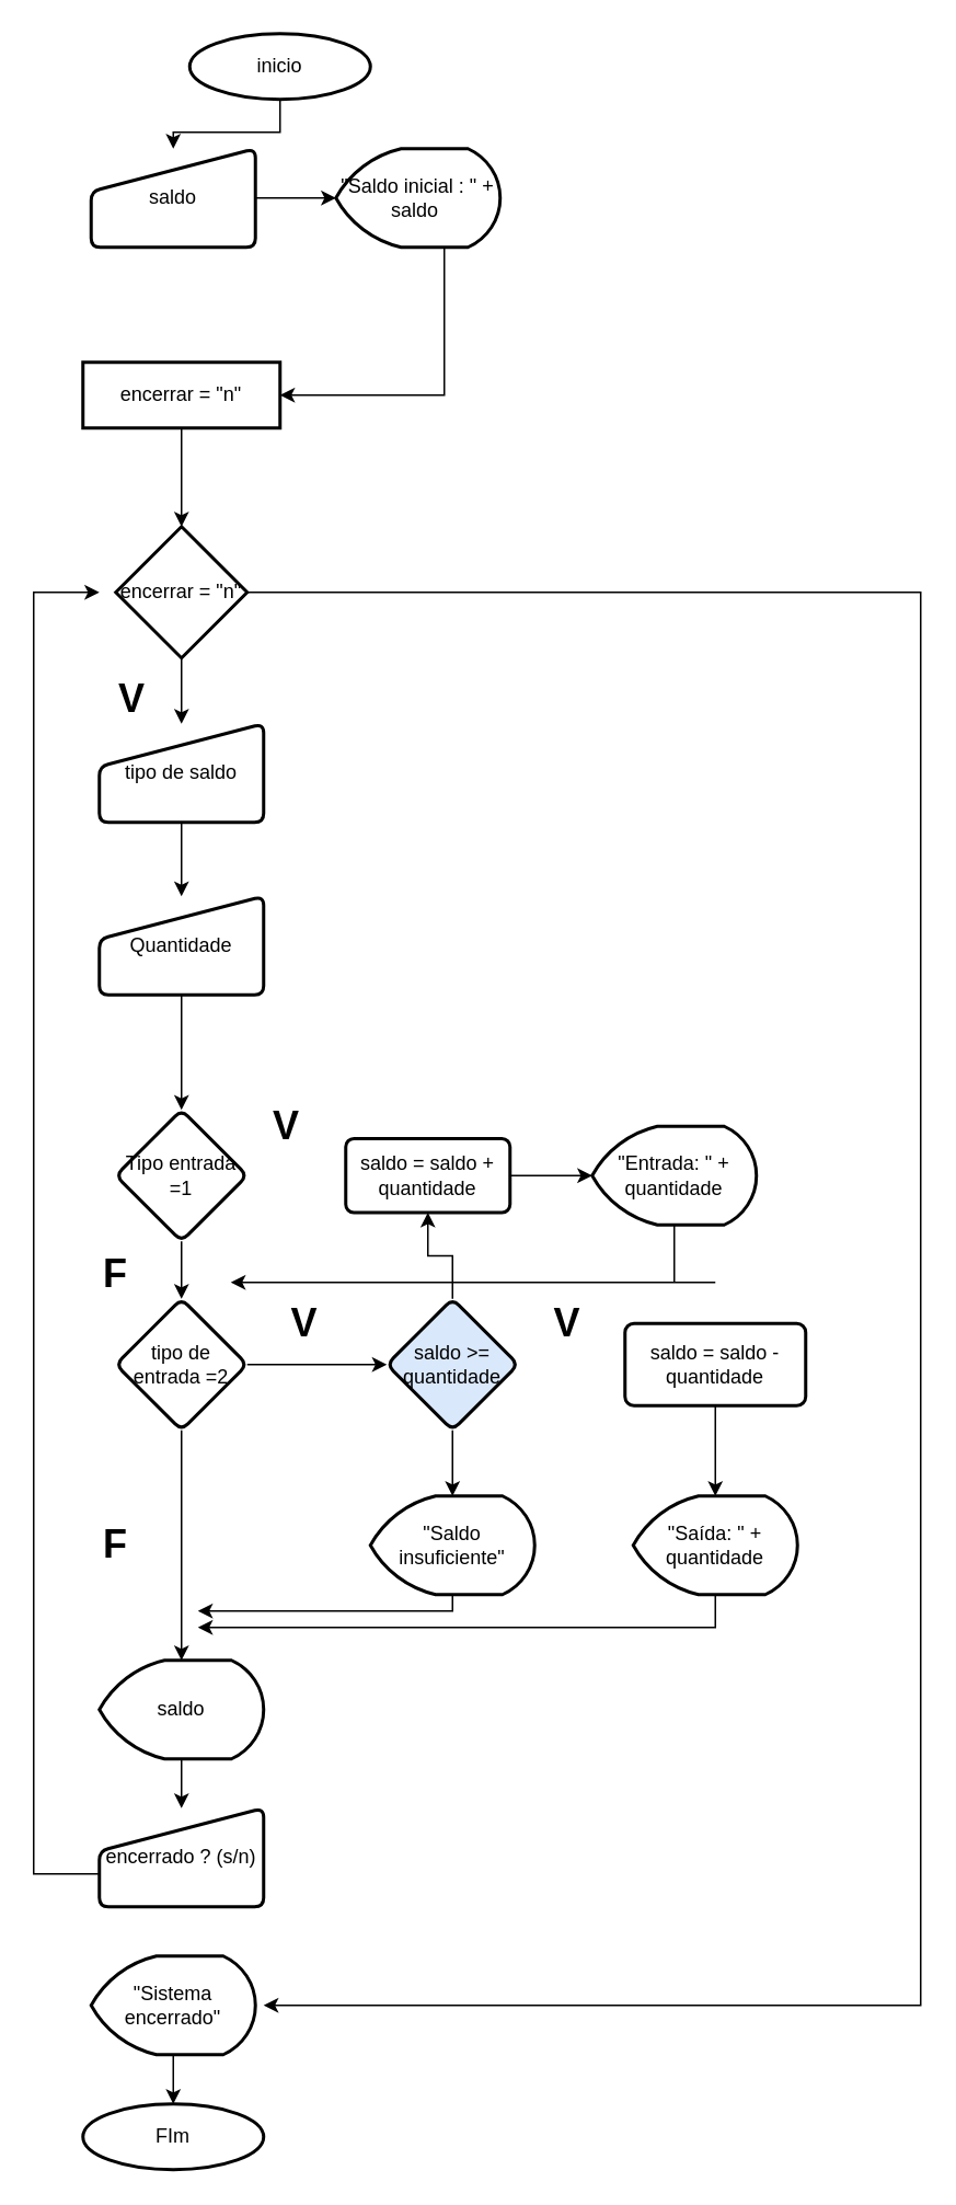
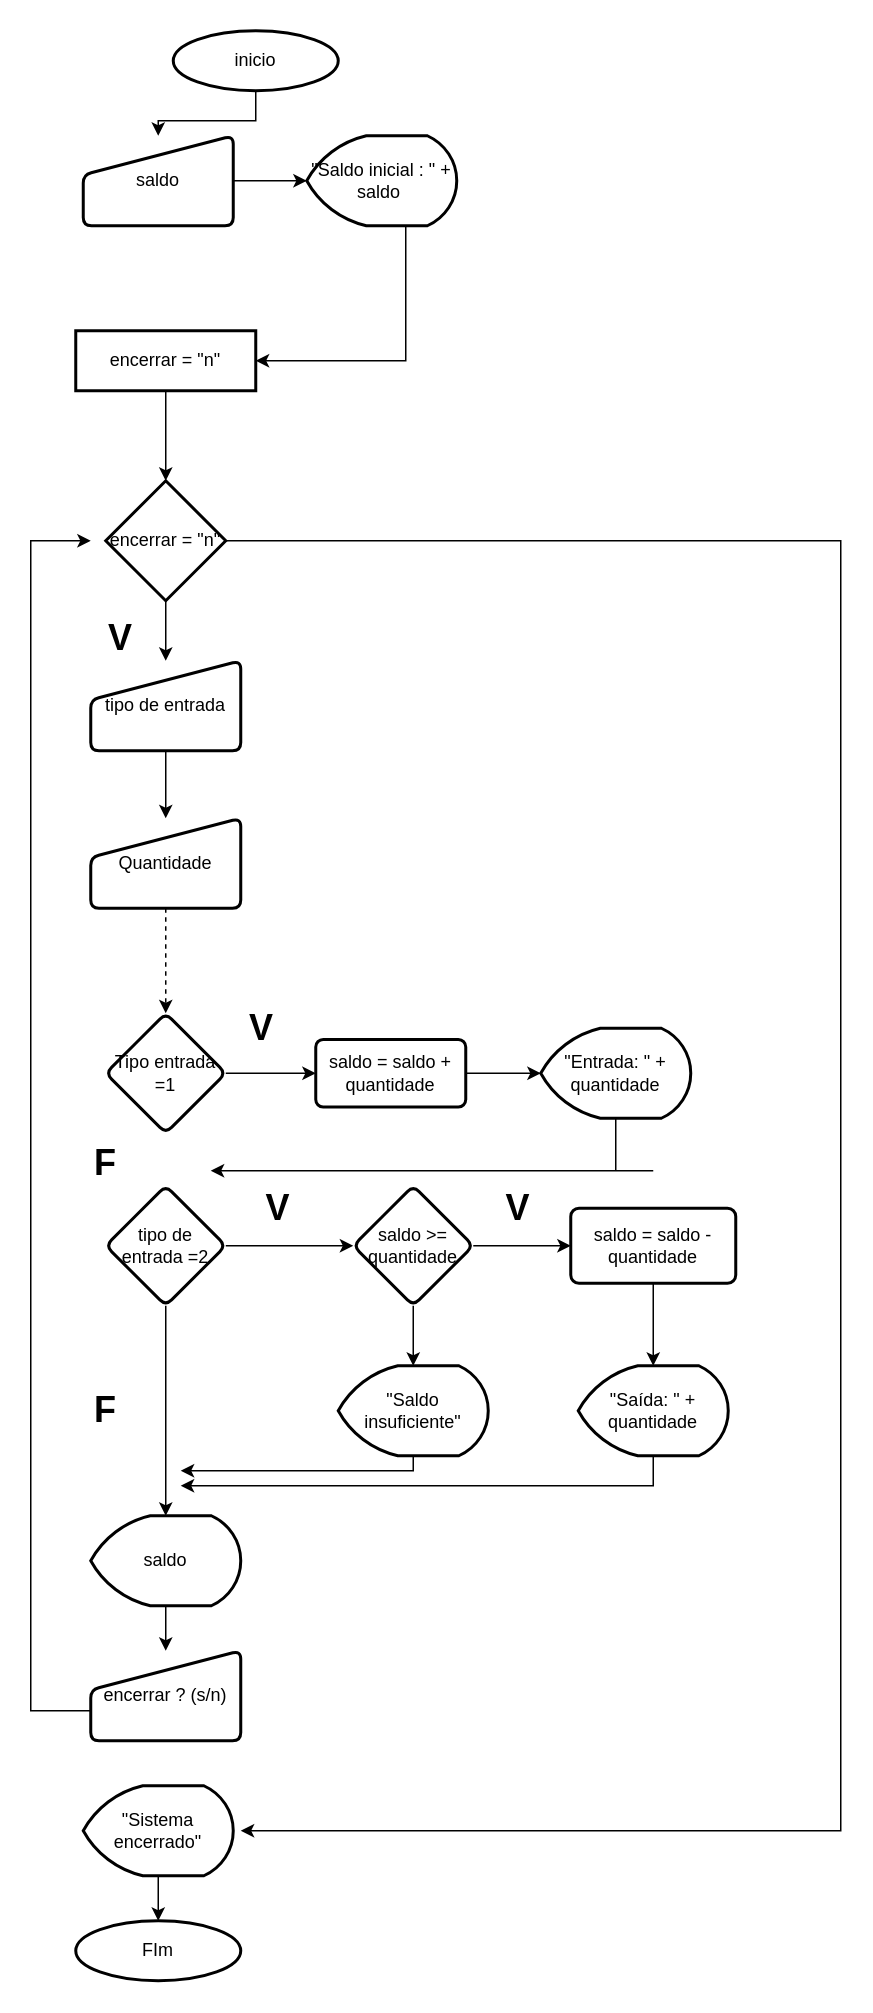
  <mxCell id="0" />
  <mxCell id="1" parent="0" />
  <mxCell id="2" value="" style="edgeStyle=orthogonalEdgeStyle;rounded=0;orthogonalLoop=1;jettySize=auto;html=1;" edge="1" parent="1" source="3" target="5"><mxGeometry relative="1" as="geometry" /></mxCell>
  <mxCell id="3" value="inicio" style="strokeWidth=2;html=1;shape=mxgraph.flowchart.start_1;whiteSpace=wrap;" vertex="1" parent="1"><mxGeometry x="115" y="20" width="110" height="40" as="geometry" /></mxCell>
  <mxCell id="4" value="" style="edgeStyle=orthogonalEdgeStyle;rounded=0;orthogonalLoop=1;jettySize=auto;html=1;" edge="1" parent="1" source="5" target="7"><mxGeometry relative="1" as="geometry" /></mxCell>
  <mxCell id="5" value="saldo" style="html=1;strokeWidth=2;shape=manualInput;whiteSpace=wrap;rounded=1;size=26;arcSize=11;" vertex="1" parent="1"><mxGeometry x="55" y="90" width="100" height="60" as="geometry" /></mxCell>
  <mxCell id="6" value="" style="edgeStyle=orthogonalEdgeStyle;rounded=0;orthogonalLoop=1;jettySize=auto;html=1;" edge="1" parent="1" source="7" target="9"><mxGeometry relative="1" as="geometry"><Array as="points"><mxPoint x="270" y="240" /></Array></mxGeometry></mxCell>
  <mxCell id="7" value="&quot;Saldo inicial : &quot; + saldo&amp;nbsp;" style="strokeWidth=2;html=1;shape=mxgraph.flowchart.display;whiteSpace=wrap;" vertex="1" parent="1"><mxGeometry x="204" y="90" width="100" height="60" as="geometry" /></mxCell>
  <mxCell id="8" value="" style="edgeStyle=orthogonalEdgeStyle;rounded=0;orthogonalLoop=1;jettySize=auto;html=1;" edge="1" parent="1" source="9" target="12"><mxGeometry relative="1" as="geometry" /></mxCell>
  <mxCell id="9" value="encerrar = &quot;n&quot;" style="whiteSpace=wrap;html=1;strokeWidth=2;" vertex="1" parent="1"><mxGeometry x="50" y="220" width="120" height="40" as="geometry" /></mxCell>
  <mxCell id="10" value="" style="edgeStyle=orthogonalEdgeStyle;rounded=0;orthogonalLoop=1;jettySize=auto;html=1;" edge="1" parent="1" source="12" target="14"><mxGeometry relative="1" as="geometry" /></mxCell>
  <mxCell id="11" style="edgeStyle=orthogonalEdgeStyle;rounded=0;orthogonalLoop=1;jettySize=auto;html=1;exitX=1;exitY=0.5;exitDx=0;exitDy=0;" edge="1" parent="1" source="12"><mxGeometry relative="1" as="geometry"><mxPoint x="160" y="1220" as="targetPoint" /><Array as="points"><mxPoint x="560" y="360" /><mxPoint x="560" y="1220" /><mxPoint x="170" y="1220" /></Array></mxGeometry></mxCell>
  <mxCell id="12" value="encerrar = &quot;n&quot;" style="rhombus;whiteSpace=wrap;html=1;strokeWidth=2;" vertex="1" parent="1"><mxGeometry x="70" y="320" width="80" height="80" as="geometry" /></mxCell>
  <mxCell id="13" value="" style="edgeStyle=orthogonalEdgeStyle;rounded=0;orthogonalLoop=1;jettySize=auto;html=1;" edge="1" parent="1" source="14" target="17"><mxGeometry relative="1" as="geometry" /></mxCell>
- <mxCell id="14" value="tipo de saldo" style="html=1;strokeWidth=2;shape=manualInput;whiteSpace=wrap;rounded=1;size=26;arcSize=11;" vertex="1" parent="1"><mxGeometry x="60" y="440" width="100" height="60" as="geometry" /></mxCell>
+ <mxCell id="14" value="tipo de entrada" style="html=1;strokeWidth=2;shape=manualInput;whiteSpace=wrap;rounded=1;size=26;arcSize=11;" vertex="1" parent="1"><mxGeometry x="60" y="440" width="100" height="60" as="geometry" /></mxCell>
  <mxCell id="15" value="V" style="text;html=1;strokeColor=none;fillColor=none;align=center;verticalAlign=middle;whiteSpace=wrap;rounded=0;fontStyle=1;fontSize=24;" vertex="1" parent="1"><mxGeometry x="50" y="410" width="60" height="30" as="geometry" /></mxCell>
- <mxCell id="16" value="" style="edgeStyle=orthogonalEdgeStyle;rounded=0;orthogonalLoop=1;jettySize=auto;html=1;" edge="1" parent="1" source="17" target="19"><mxGeometry relative="1" as="geometry" /></mxCell>
+ <mxCell id="16" value="" style="edgeStyle=orthogonalEdgeStyle;rounded=0;orthogonalLoop=1;jettySize=auto;html=1;dashed=1;" edge="1" parent="1" source="17" target="19"><mxGeometry relative="1" as="geometry" /></mxCell>
  <mxCell id="17" value="Quantidade" style="html=1;strokeWidth=2;shape=manualInput;whiteSpace=wrap;rounded=1;size=26;arcSize=11;" vertex="1" parent="1"><mxGeometry x="60" y="545" width="100" height="60" as="geometry" /></mxCell>
- <mxCell id="18" value="" style="edgeStyle=orthogonalEdgeStyle;rounded=0;orthogonalLoop=1;jettySize=auto;html=1;" edge="1" parent="1" source="19" target="27"><mxGeometry relative="1" as="geometry" /></mxCell>
+ <mxCell id="18" value="" style="edgeStyle=orthogonalEdgeStyle;rounded=0;orthogonalLoop=1;jettySize=auto;html=1;" edge="1" parent="1" source="19" target="21"><mxGeometry relative="1" as="geometry" /></mxCell>
  <mxCell id="19" value="Tipo entrada =1" style="rhombus;whiteSpace=wrap;html=1;strokeWidth=2;rounded=1;arcSize=11;" vertex="1" parent="1"><mxGeometry x="70" y="675" width="80" height="80" as="geometry" /></mxCell>
  <mxCell id="20" value="" style="edgeStyle=orthogonalEdgeStyle;rounded=0;orthogonalLoop=1;jettySize=auto;html=1;" edge="1" parent="1" source="21" target="23"><mxGeometry relative="1" as="geometry" /></mxCell>
  <mxCell id="21" value="saldo = saldo + quantidade" style="rounded=1;whiteSpace=wrap;html=1;strokeWidth=2;arcSize=11;" vertex="1" parent="1"><mxGeometry x="210" y="692.5" width="100" height="45" as="geometry" /></mxCell>
  <mxCell id="22" value="" style="edgeStyle=orthogonalEdgeStyle;rounded=0;orthogonalLoop=1;jettySize=auto;html=1;" edge="1" parent="1" source="23"><mxGeometry relative="1" as="geometry"><mxPoint x="140" y="780" as="targetPoint" /><Array as="points"><mxPoint x="410" y="780" /><mxPoint x="435" y="780" /></Array></mxGeometry></mxCell>
  <mxCell id="23" value="&quot;Entrada: &quot; + quantidade" style="strokeWidth=2;html=1;shape=mxgraph.flowchart.display;whiteSpace=wrap;" vertex="1" parent="1"><mxGeometry x="360" y="685" width="100" height="60" as="geometry" /></mxCell>
  <mxCell id="24" value="V" style="text;html=1;strokeColor=none;fillColor=none;align=center;verticalAlign=middle;whiteSpace=wrap;rounded=0;fontSize=24;fontStyle=1" vertex="1" parent="1"><mxGeometry x="144" y="670" width="60" height="30" as="geometry" /></mxCell>
  <mxCell id="25" value="" style="edgeStyle=orthogonalEdgeStyle;rounded=0;orthogonalLoop=1;jettySize=auto;html=1;" edge="1" parent="1" source="27" target="30"><mxGeometry relative="1" as="geometry" /></mxCell>
  <mxCell id="26" value="" style="edgeStyle=orthogonalEdgeStyle;rounded=0;orthogonalLoop=1;jettySize=auto;html=1;" edge="1" parent="1" source="27" target="41"><mxGeometry relative="1" as="geometry" /></mxCell>
  <mxCell id="27" value="tipo de entrada =2" style="rhombus;whiteSpace=wrap;html=1;strokeWidth=2;rounded=1;arcSize=11;" vertex="1" parent="1"><mxGeometry x="70" y="790" width="80" height="80" as="geometry" /></mxCell>
- <mxCell id="28" value="" style="edgeStyle=orthogonalEdgeStyle;rounded=0;orthogonalLoop=1;jettySize=auto;html=1;" edge="1" parent="1" source="30" target="21"><mxGeometry relative="1" as="geometry" /></mxCell>
+ <mxCell id="28" value="" style="edgeStyle=orthogonalEdgeStyle;rounded=0;orthogonalLoop=1;jettySize=auto;html=1;" edge="1" parent="1" source="30" target="32"><mxGeometry relative="1" as="geometry" /></mxCell>
  <mxCell id="29" value="" style="edgeStyle=orthogonalEdgeStyle;rounded=0;orthogonalLoop=1;jettySize=auto;html=1;" edge="1" parent="1" source="30" target="37"><mxGeometry relative="1" as="geometry" /></mxCell>
- <mxCell id="30" value="saldo &amp;gt;= quantidade" style="rhombus;whiteSpace=wrap;html=1;strokeWidth=2;rounded=1;arcSize=11;fillColor=#dae8fc;" vertex="1" parent="1"><mxGeometry x="235" y="790" width="80" height="80" as="geometry" /></mxCell>
+ <mxCell id="30" value="saldo &amp;gt;= quantidade" style="rhombus;whiteSpace=wrap;html=1;strokeWidth=2;rounded=1;arcSize=11;" vertex="1" parent="1"><mxGeometry x="235" y="790" width="80" height="80" as="geometry" /></mxCell>
  <mxCell id="31" value="" style="edgeStyle=orthogonalEdgeStyle;rounded=0;orthogonalLoop=1;jettySize=auto;html=1;" edge="1" parent="1" source="32" target="39"><mxGeometry relative="1" as="geometry" /></mxCell>
  <mxCell id="32" value="saldo = saldo - quantidade" style="whiteSpace=wrap;html=1;strokeWidth=2;rounded=1;arcSize=11;" vertex="1" parent="1"><mxGeometry x="380" y="805" width="110" height="50" as="geometry" /></mxCell>
  <mxCell id="33" value="F" style="text;html=1;strokeColor=none;fillColor=none;align=center;verticalAlign=middle;whiteSpace=wrap;rounded=0;fontSize=24;fontStyle=1" vertex="1" parent="1"><mxGeometry x="40" y="760" width="60" height="30" as="geometry" /></mxCell>
  <mxCell id="34" value="V" style="text;html=1;strokeColor=none;fillColor=none;align=center;verticalAlign=middle;whiteSpace=wrap;rounded=0;fontSize=24;fontStyle=1" vertex="1" parent="1"><mxGeometry x="155" y="790" width="60" height="30" as="geometry" /></mxCell>
  <mxCell id="35" value="V" style="text;html=1;strokeColor=none;fillColor=none;align=center;verticalAlign=middle;whiteSpace=wrap;rounded=0;fontSize=24;fontStyle=1" vertex="1" parent="1"><mxGeometry x="315" y="790" width="60" height="30" as="geometry" /></mxCell>
  <mxCell id="36" style="edgeStyle=orthogonalEdgeStyle;rounded=0;orthogonalLoop=1;jettySize=auto;html=1;" edge="1" parent="1" source="37"><mxGeometry relative="1" as="geometry"><mxPoint x="120" y="980" as="targetPoint" /><Array as="points"><mxPoint x="275" y="980" /><mxPoint x="131" y="980" /></Array></mxGeometry></mxCell>
  <mxCell id="37" value="&quot;Saldo insuficiente&quot;" style="strokeWidth=2;html=1;shape=mxgraph.flowchart.display;whiteSpace=wrap;" vertex="1" parent="1"><mxGeometry x="225" y="910" width="100" height="60" as="geometry" /></mxCell>
  <mxCell id="38" style="edgeStyle=orthogonalEdgeStyle;rounded=0;orthogonalLoop=1;jettySize=auto;html=1;" edge="1" parent="1" source="39"><mxGeometry relative="1" as="geometry"><mxPoint x="120" y="990" as="targetPoint" /><Array as="points"><mxPoint x="435" y="990" /><mxPoint x="131" y="990" /></Array></mxGeometry></mxCell>
  <mxCell id="39" value="&quot;Saída: &quot; + quantidade" style="strokeWidth=2;html=1;shape=mxgraph.flowchart.display;whiteSpace=wrap;" vertex="1" parent="1"><mxGeometry x="385" y="910" width="100" height="60" as="geometry" /></mxCell>
  <mxCell id="40" value="" style="edgeStyle=orthogonalEdgeStyle;rounded=0;orthogonalLoop=1;jettySize=auto;html=1;" edge="1" parent="1" source="41" target="44"><mxGeometry relative="1" as="geometry" /></mxCell>
  <mxCell id="41" value="saldo" style="strokeWidth=2;html=1;shape=mxgraph.flowchart.display;whiteSpace=wrap;" vertex="1" parent="1"><mxGeometry x="60" y="1010" width="100" height="60" as="geometry" /></mxCell>
  <mxCell id="42" value="F" style="text;html=1;strokeColor=none;fillColor=none;align=center;verticalAlign=middle;whiteSpace=wrap;rounded=0;fontSize=24;fontStyle=1" vertex="1" parent="1"><mxGeometry x="40" y="925" width="60" height="30" as="geometry" /></mxCell>
  <mxCell id="43" style="edgeStyle=orthogonalEdgeStyle;rounded=0;orthogonalLoop=1;jettySize=auto;html=1;" edge="1" parent="1" source="44"><mxGeometry relative="1" as="geometry"><mxPoint x="60" y="360" as="targetPoint" /><Array as="points"><mxPoint x="20" y="1140" /><mxPoint x="20" y="360" /><mxPoint x="40" y="360" /></Array></mxGeometry></mxCell>
- <mxCell id="44" value="encerrado ? (s/n)" style="html=1;strokeWidth=2;shape=manualInput;whiteSpace=wrap;rounded=1;size=26;arcSize=11;" vertex="1" parent="1"><mxGeometry x="60" y="1100" width="100" height="60" as="geometry" /></mxCell>
+ <mxCell id="44" value="encerrar ? (s/n)" style="html=1;strokeWidth=2;shape=manualInput;whiteSpace=wrap;rounded=1;size=26;arcSize=11;" vertex="1" parent="1"><mxGeometry x="60" y="1100" width="100" height="60" as="geometry" /></mxCell>
  <mxCell id="45" value="" style="edgeStyle=orthogonalEdgeStyle;rounded=0;orthogonalLoop=1;jettySize=auto;html=1;" edge="1" parent="1" source="46" target="47"><mxGeometry relative="1" as="geometry" /></mxCell>
  <mxCell id="46" value="&quot;Sistema encerrado&quot;" style="strokeWidth=2;html=1;shape=mxgraph.flowchart.display;whiteSpace=wrap;" vertex="1" parent="1"><mxGeometry x="55" y="1190" width="100" height="60" as="geometry" /></mxCell>
  <mxCell id="47" value="FIm" style="strokeWidth=2;html=1;shape=mxgraph.flowchart.start_1;whiteSpace=wrap;" vertex="1" parent="1"><mxGeometry x="50" y="1280" width="110" height="40" as="geometry" /></mxCell>
